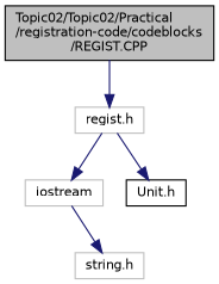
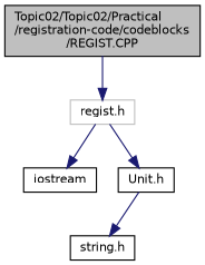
  digraph {
    node [color=grey75 fillcolor=white fontname=Helvetica fontsize=10 shape=record style=filled]
    edge [color=midnightblue fontname=Helvetica fontsize=10 labelfontname=Helvetica labelfontsize=10 style=solid]
    n1 [color=black fillcolor=grey75 fontcolor=black height=0.2 label="Topic02/Topic02/Practical\l/registration-code/codeblocks\l/REGIST.CPP" width=0.4]
    n2 [height=0.2 label="regist.h" width=0.4]
-   n3 [height=0.2 label=iostream width=0.4]
+   n3 [color=black height=0.2 label=iostream width=0.4]
    n4 [color=black height=0.2 label="Unit.h" width=0.4]
-   n5 [height=0.2 label="string.h" width=0.4]
+   n5 [color=black height=0.2 label="string.h" width=0.4]
    n1 -> n2
    n2 -> n3
    n2 -> n4
-   n3 -> n5
+   n4 -> n5
  }
